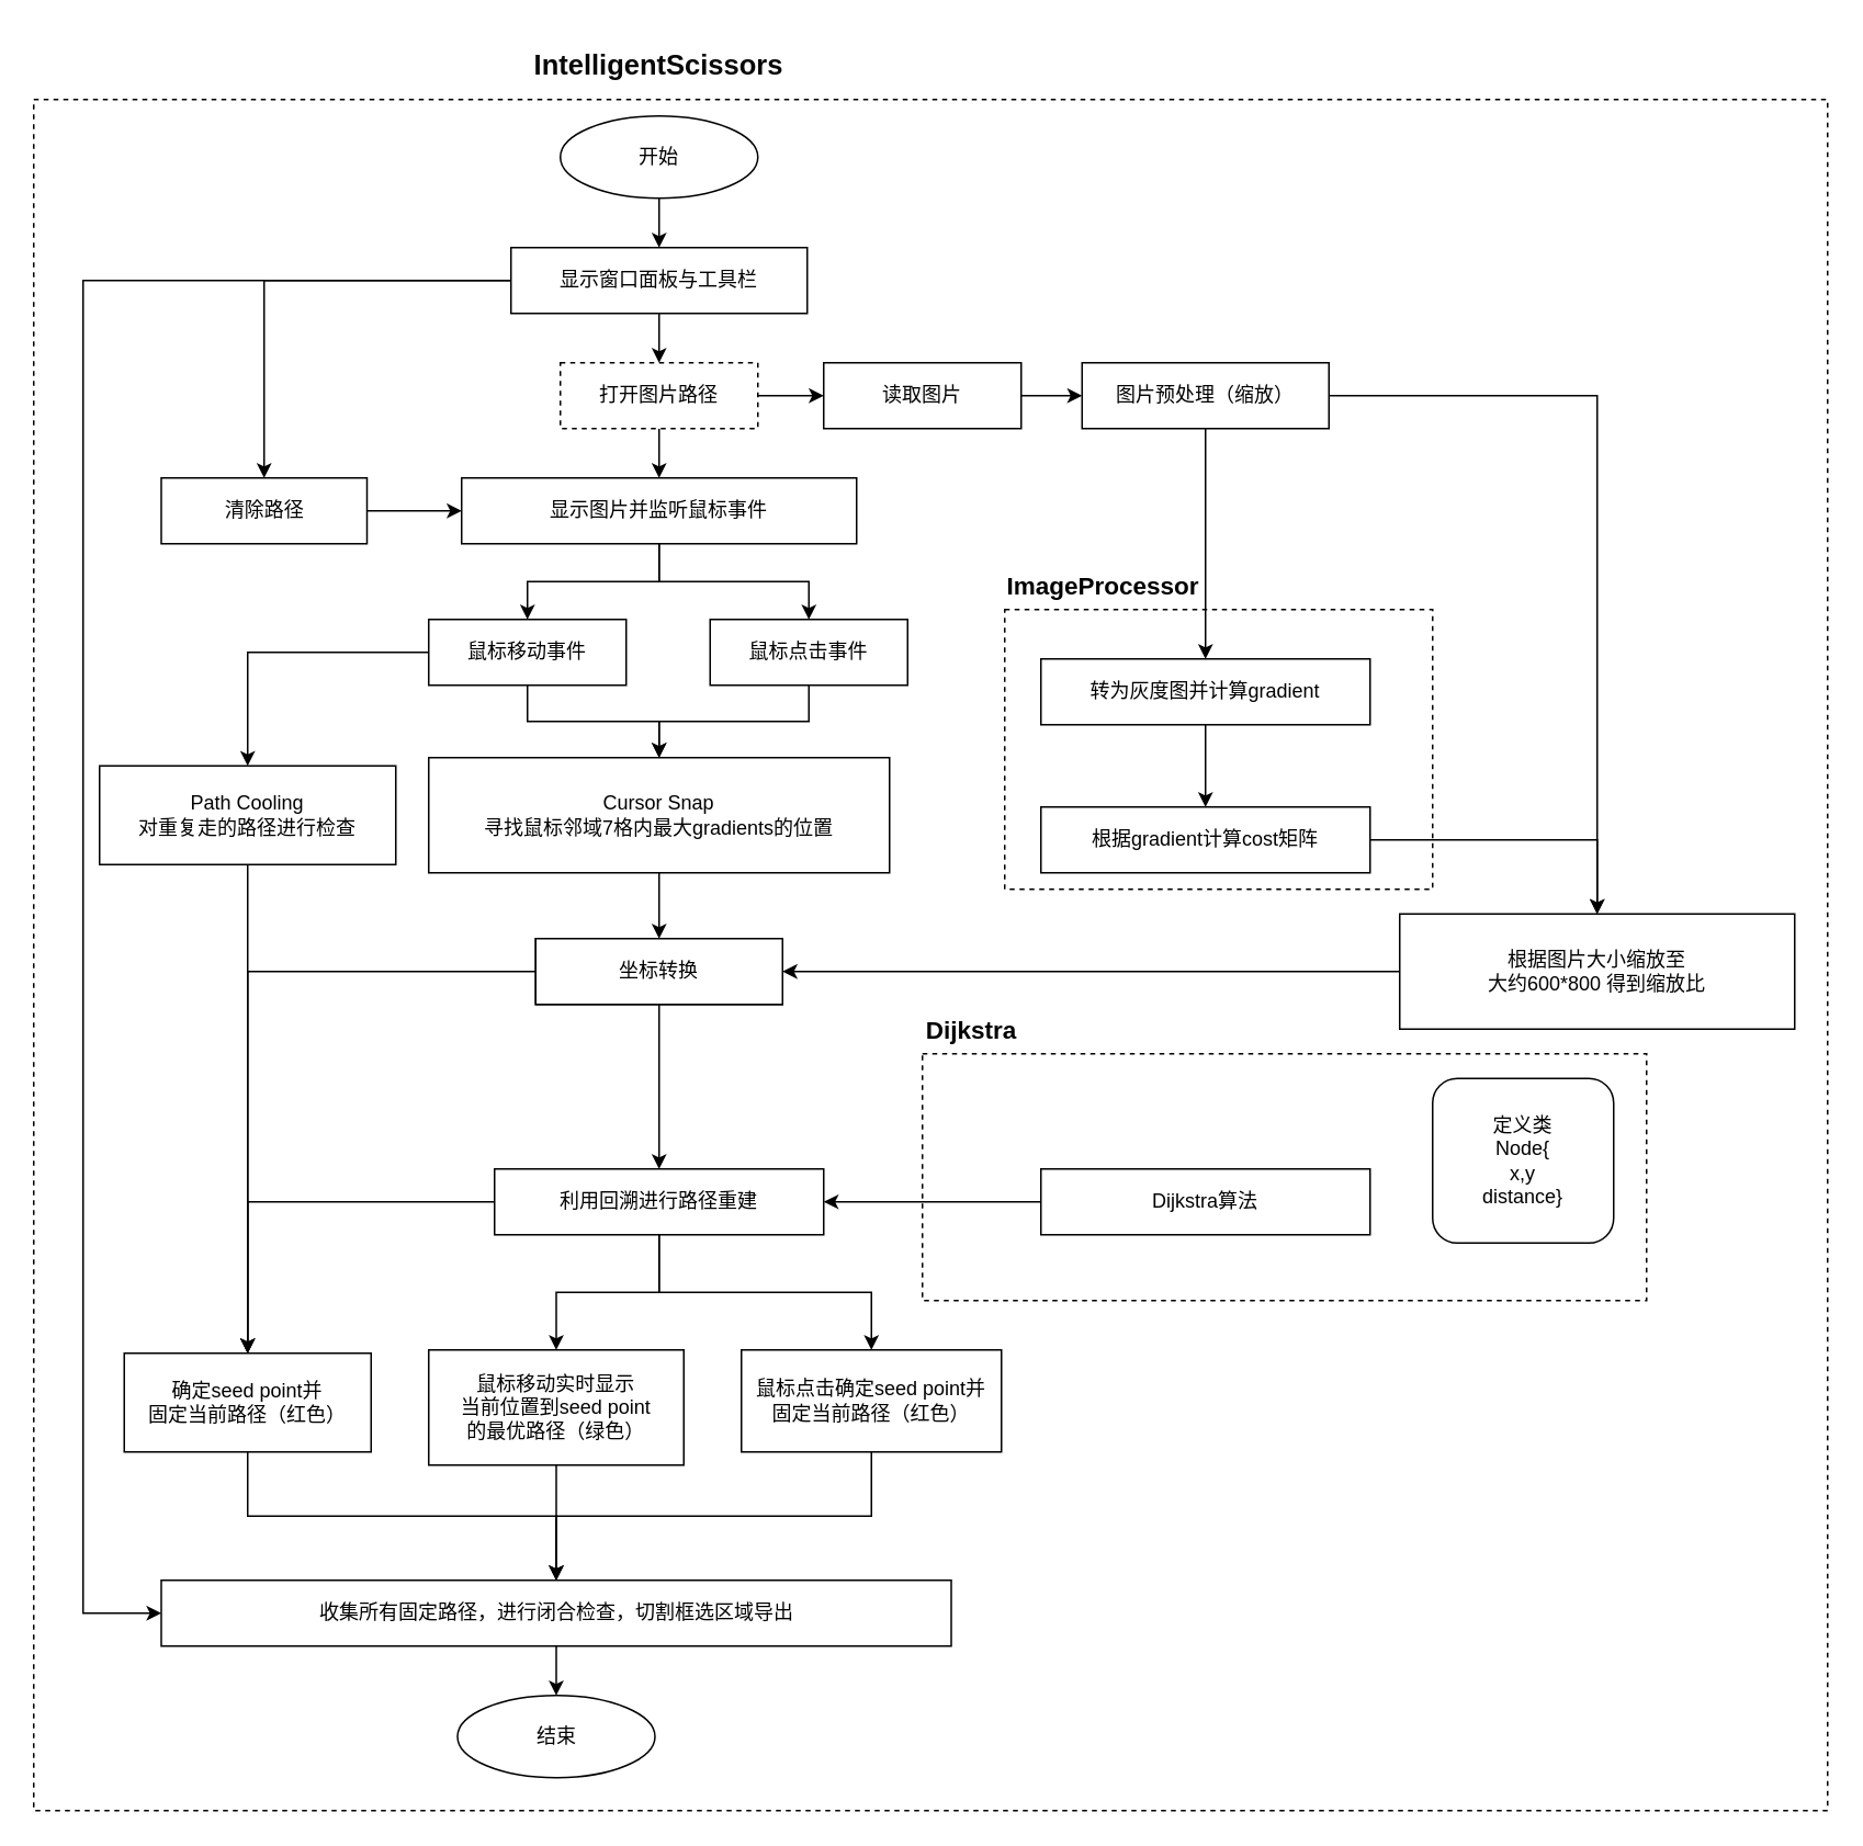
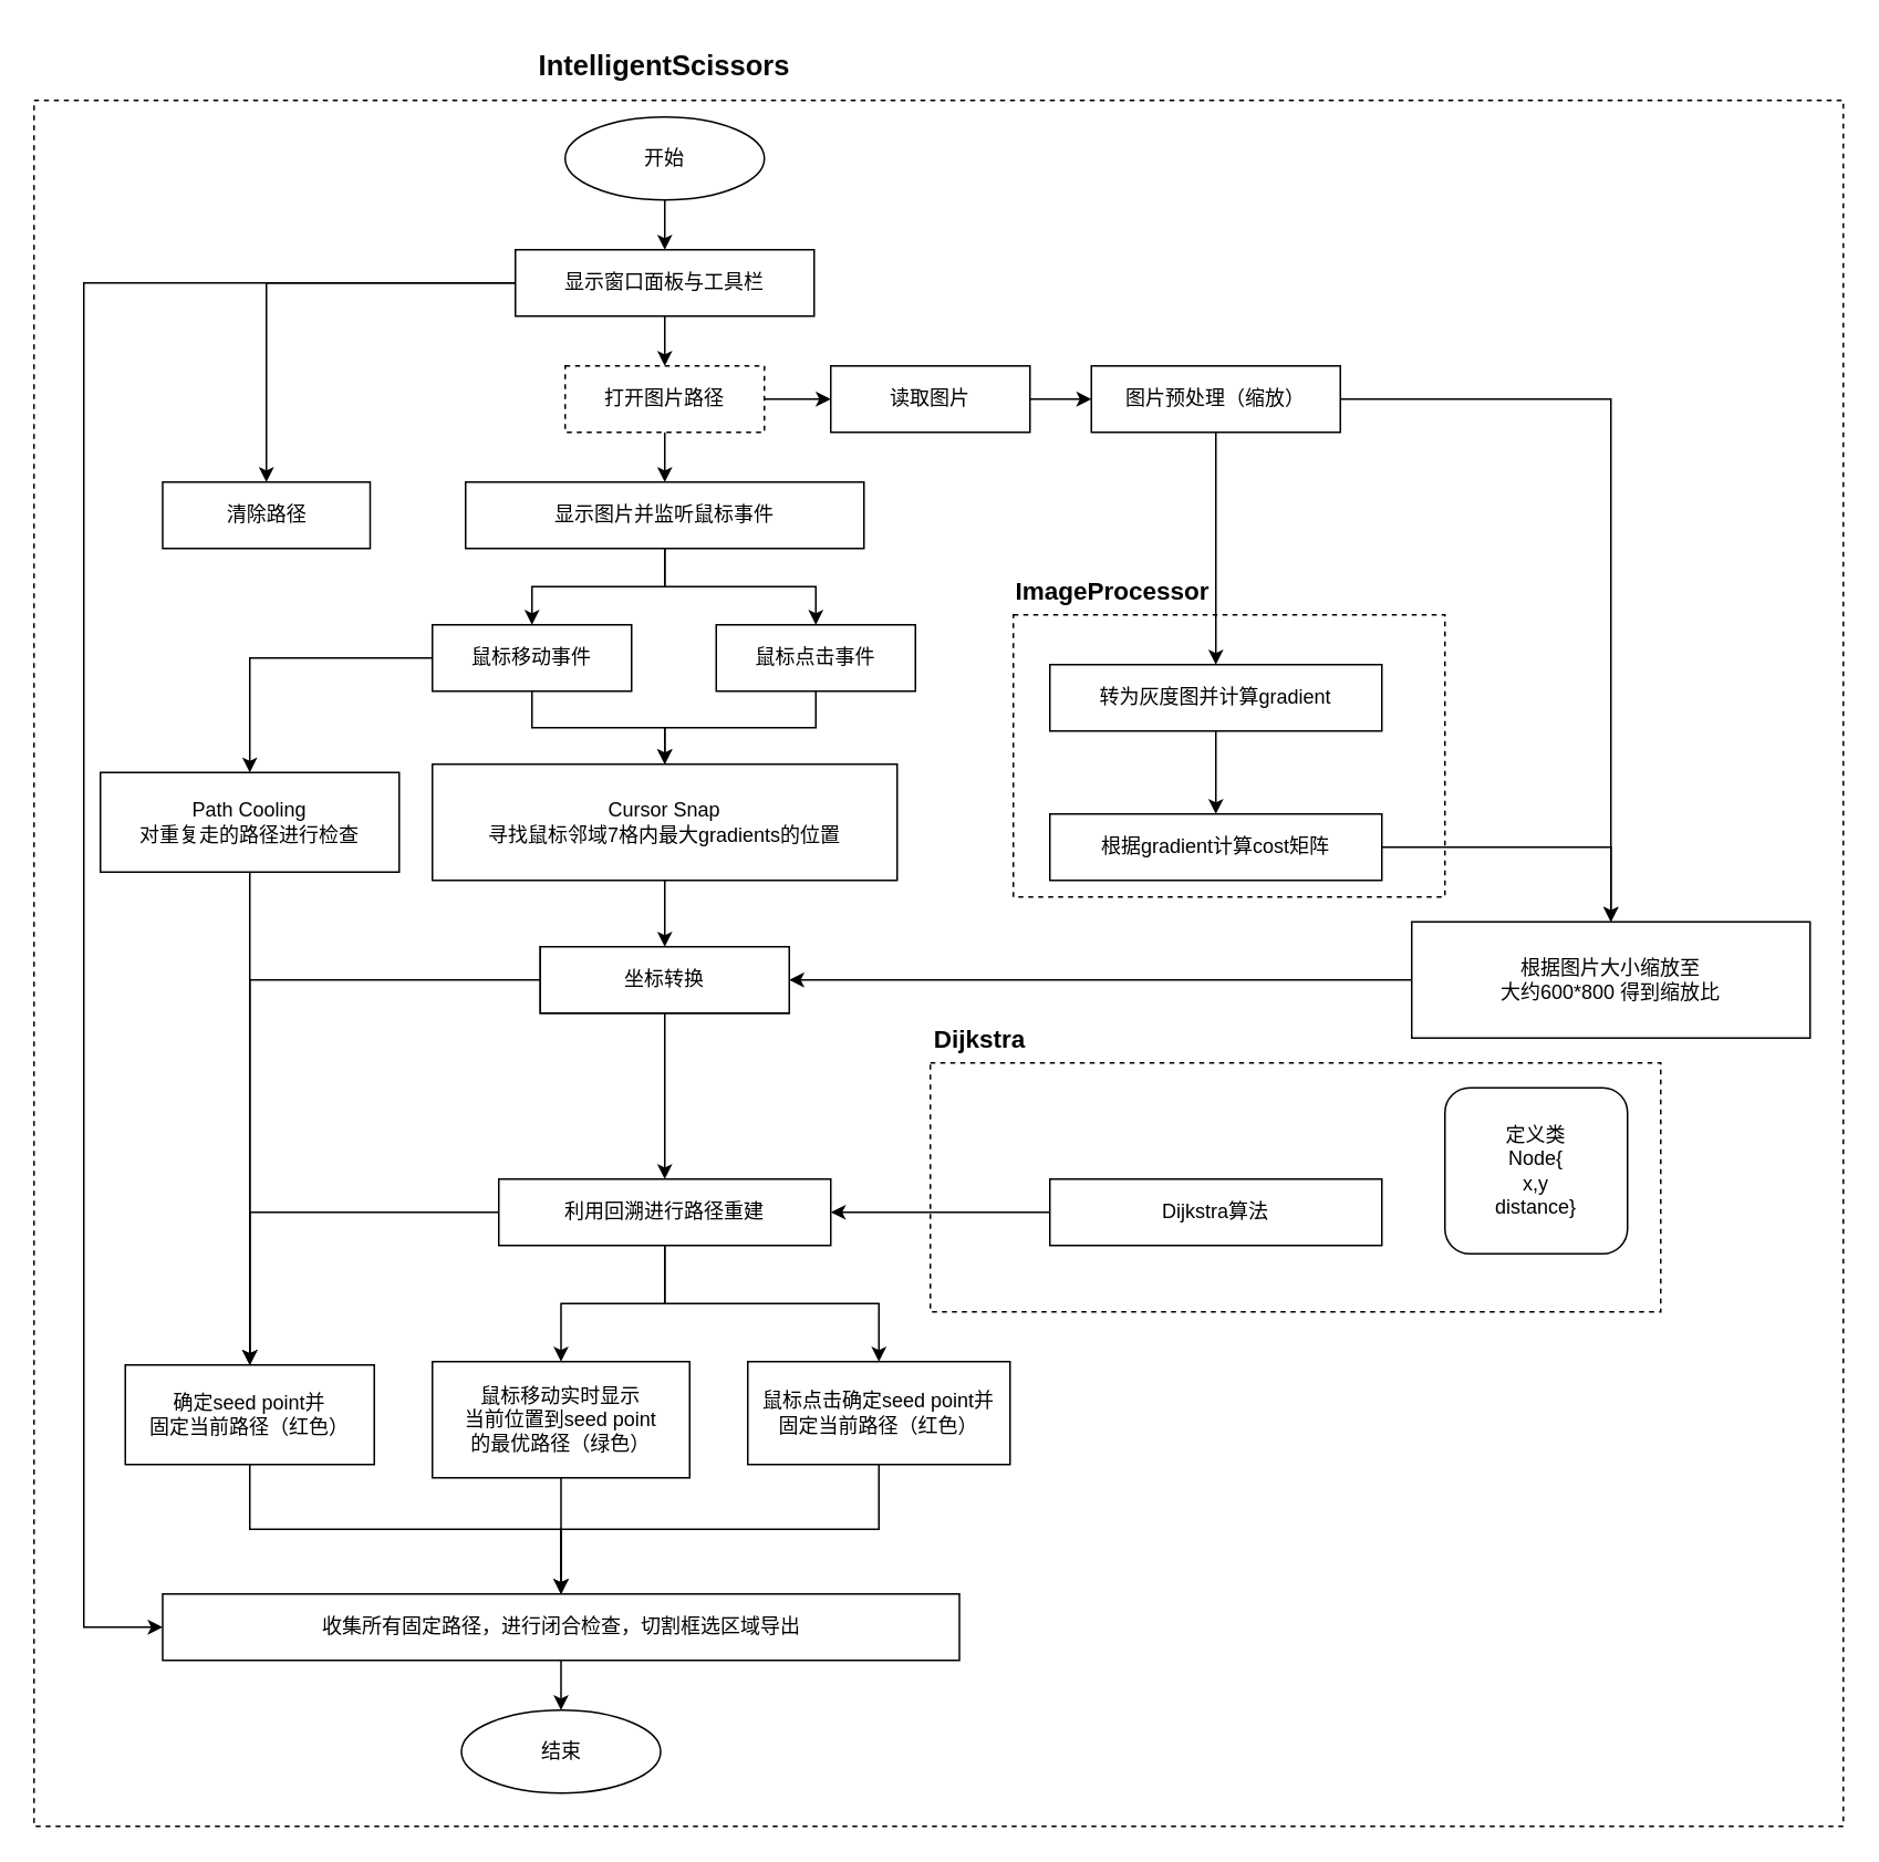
  <mxCell id="0" />
  <mxCell id="1" parent="0" />
  <mxCell id="2" value="" style="rounded=0;whiteSpace=wrap;html=1;dashed=1;" vertex="1" parent="1"><mxGeometry x="20" y="60" width="1090" height="1040" as="geometry" /></mxCell>
  <mxCell id="3" value="" style="rounded=0;whiteSpace=wrap;html=1;dashed=1;" vertex="1" parent="1"><mxGeometry x="560" y="640" width="440" height="150" as="geometry" /></mxCell>
  <mxCell id="4" value="" style="rounded=0;whiteSpace=wrap;html=1;dashed=1;" vertex="1" parent="1"><mxGeometry x="610" y="370" width="260" height="170" as="geometry" /></mxCell>
  <mxCell id="5" style="edgeStyle=orthogonalEdgeStyle;rounded=0;orthogonalLoop=1;jettySize=auto;html=1;entryX=0.5;entryY=0;entryDx=0;entryDy=0;" edge="1" parent="1" source="8" target="11"><mxGeometry relative="1" as="geometry" /></mxCell>
  <mxCell id="6" style="edgeStyle=orthogonalEdgeStyle;rounded=0;orthogonalLoop=1;jettySize=auto;html=1;" edge="1" parent="1" source="8" target="60"><mxGeometry relative="1" as="geometry" /></mxCell>
  <mxCell id="7" style="edgeStyle=orthogonalEdgeStyle;rounded=0;orthogonalLoop=1;jettySize=auto;html=1;entryX=0;entryY=0.5;entryDx=0;entryDy=0;" edge="1" parent="1" source="8" target="58"><mxGeometry relative="1" as="geometry"><mxPoint x="10" y="980" as="targetPoint" /><Array as="points"><mxPoint x="50" y="170" /><mxPoint x="50" y="980" /></Array></mxGeometry></mxCell>
  <mxCell id="8" value="显示窗口面板与工具栏" style="rounded=0;whiteSpace=wrap;html=1;" vertex="1" parent="1"><mxGeometry x="310" y="150" width="180" height="40" as="geometry" /></mxCell>
  <mxCell id="9" style="edgeStyle=orthogonalEdgeStyle;rounded=0;orthogonalLoop=1;jettySize=auto;html=1;exitX=1;exitY=0.5;exitDx=0;exitDy=0;entryX=0;entryY=0.5;entryDx=0;entryDy=0;" edge="1" parent="1" source="11" target="15"><mxGeometry relative="1" as="geometry" /></mxCell>
  <mxCell id="10" value="" style="edgeStyle=orthogonalEdgeStyle;rounded=0;orthogonalLoop=1;jettySize=auto;html=1;" edge="1" parent="1" source="11" target="23"><mxGeometry relative="1" as="geometry" /></mxCell>
  <mxCell id="11" value="打开图片路径" style="rounded=0;whiteSpace=wrap;html=1;dashed=1;" vertex="1" parent="1"><mxGeometry x="340" y="220" width="120" height="40" as="geometry" /></mxCell>
  <mxCell id="12" style="edgeStyle=orthogonalEdgeStyle;rounded=0;orthogonalLoop=1;jettySize=auto;html=1;exitX=0.5;exitY=1;exitDx=0;exitDy=0;entryX=0.5;entryY=0;entryDx=0;entryDy=0;" edge="1" parent="1" source="13" target="8"><mxGeometry relative="1" as="geometry" /></mxCell>
  <mxCell id="13" value="开始" style="ellipse;whiteSpace=wrap;html=1;" vertex="1" parent="1"><mxGeometry x="340" y="70" width="120" height="50" as="geometry" /></mxCell>
  <mxCell id="14" style="edgeStyle=orthogonalEdgeStyle;rounded=0;orthogonalLoop=1;jettySize=auto;html=1;" edge="1" parent="1" source="15" target="32"><mxGeometry relative="1" as="geometry" /></mxCell>
  <mxCell id="15" value="读取图片" style="rounded=0;whiteSpace=wrap;html=1;" vertex="1" parent="1"><mxGeometry x="500" y="220" width="120" height="40" as="geometry" /></mxCell>
  <mxCell id="16" value="" style="edgeStyle=orthogonalEdgeStyle;rounded=0;orthogonalLoop=1;jettySize=auto;html=1;" edge="1" parent="1" source="17" target="18"><mxGeometry relative="1" as="geometry" /></mxCell>
  <mxCell id="17" value="转为灰度图并计算gradient" style="rounded=0;whiteSpace=wrap;html=1;" vertex="1" parent="1"><mxGeometry x="632" y="400" width="200" height="40" as="geometry" /></mxCell>
  <mxCell id="18" value="根据gradient计算cost矩阵" style="rounded=0;whiteSpace=wrap;html=1;" vertex="1" parent="1"><mxGeometry x="632" y="490" width="200" height="40" as="geometry" /></mxCell>
  <mxCell id="19" style="edgeStyle=orthogonalEdgeStyle;rounded=0;orthogonalLoop=1;jettySize=auto;html=1;" edge="1" parent="1" source="18" target="48"><mxGeometry relative="1" as="geometry" /></mxCell>
  <mxCell id="20" value="&lt;div style=&quot;background-color: rgb(255, 255, 255); color: rgb(8, 8, 8);&quot;&gt;&lt;pre style=&quot;&quot;&gt;&lt;font style=&quot;font-size: 17px;&quot; face=&quot;Helvetica&quot;&gt;&lt;b style=&quot;&quot;&gt;IntelligentScissors&lt;/b&gt;&lt;/font&gt;&lt;font color=&quot;rgba(0, 0, 0, 0)&quot;&gt;&lt;/font&gt;&lt;/pre&gt;&lt;/div&gt;" style="text;html=1;align=center;verticalAlign=middle;whiteSpace=wrap;rounded=0;" vertex="1" parent="1"><mxGeometry x="310" y="20" width="180" height="40" as="geometry" /></mxCell>
  <mxCell id="21" style="edgeStyle=orthogonalEdgeStyle;rounded=0;orthogonalLoop=1;jettySize=auto;html=1;" edge="1" parent="1" source="23" target="26"><mxGeometry relative="1" as="geometry" /></mxCell>
  <mxCell id="22" style="edgeStyle=orthogonalEdgeStyle;rounded=0;orthogonalLoop=1;jettySize=auto;html=1;" edge="1" parent="1" source="23" target="28"><mxGeometry relative="1" as="geometry" /></mxCell>
  <mxCell id="23" value="显示图片并监听鼠标事件" style="rounded=0;whiteSpace=wrap;html=1;" vertex="1" parent="1"><mxGeometry x="280" y="290" width="240" height="40" as="geometry" /></mxCell>
  <mxCell id="24" style="edgeStyle=orthogonalEdgeStyle;rounded=0;orthogonalLoop=1;jettySize=auto;html=1;exitX=0.5;exitY=1;exitDx=0;exitDy=0;" edge="1" parent="1" source="26" target="43"><mxGeometry relative="1" as="geometry" /></mxCell>
  <mxCell id="25" style="edgeStyle=orthogonalEdgeStyle;rounded=0;orthogonalLoop=1;jettySize=auto;html=1;" edge="1" parent="1" source="26" target="41"><mxGeometry relative="1" as="geometry" /></mxCell>
  <mxCell id="26" value="鼠标移动事件" style="rounded=0;whiteSpace=wrap;html=1;" vertex="1" parent="1"><mxGeometry x="260" y="376" width="120" height="40" as="geometry" /></mxCell>
  <mxCell id="27" style="edgeStyle=orthogonalEdgeStyle;rounded=0;orthogonalLoop=1;jettySize=auto;html=1;" edge="1" parent="1" source="28" target="43"><mxGeometry relative="1" as="geometry" /></mxCell>
  <mxCell id="28" value="鼠标点击事件" style="rounded=0;whiteSpace=wrap;html=1;" vertex="1" parent="1"><mxGeometry x="431" y="376" width="120" height="40" as="geometry" /></mxCell>
  <mxCell id="29" value="&lt;font style=&quot;font-size: 15px;&quot;&gt;&lt;b style=&quot;&quot;&gt;ImageProcessor&lt;/b&gt;&lt;/font&gt;" style="text;html=1;align=center;verticalAlign=middle;whiteSpace=wrap;rounded=0;" vertex="1" parent="1"><mxGeometry x="620" y="340" width="100" height="30" as="geometry" /></mxCell>
  <mxCell id="30" style="edgeStyle=orthogonalEdgeStyle;rounded=0;orthogonalLoop=1;jettySize=auto;html=1;" edge="1" parent="1" source="32" target="17"><mxGeometry relative="1" as="geometry" /></mxCell>
  <mxCell id="31" style="edgeStyle=orthogonalEdgeStyle;rounded=0;orthogonalLoop=1;jettySize=auto;html=1;" edge="1" parent="1" source="32" target="48"><mxGeometry relative="1" as="geometry" /></mxCell>
  <mxCell id="32" value="图片预处理（缩放）" style="rounded=0;whiteSpace=wrap;html=1;" vertex="1" parent="1"><mxGeometry x="657" y="220" width="150" height="40" as="geometry" /></mxCell>
  <mxCell id="33" style="edgeStyle=orthogonalEdgeStyle;rounded=0;orthogonalLoop=1;jettySize=auto;html=1;" edge="1" parent="1" source="34" target="58"><mxGeometry relative="1" as="geometry" /></mxCell>
  <mxCell id="34" value="鼠标点击确定seed point并&lt;div&gt;固定当前路径（红色）&lt;/div&gt;" style="rounded=0;whiteSpace=wrap;html=1;" vertex="1" parent="1"><mxGeometry x="450" y="820" width="158" height="62" as="geometry" /></mxCell>
  <mxCell id="35" style="edgeStyle=orthogonalEdgeStyle;rounded=0;orthogonalLoop=1;jettySize=auto;html=1;" edge="1" parent="1" source="36" target="58"><mxGeometry relative="1" as="geometry" /></mxCell>
  <mxCell id="36" value="鼠标移动实时显示&lt;div&gt;当前位置&lt;span style=&quot;background-color: transparent; color: light-dark(rgb(0, 0, 0), rgb(255, 255, 255));&quot;&gt;到seed point&lt;/span&gt;&lt;/div&gt;&lt;div&gt;&lt;span style=&quot;background-color: transparent; color: light-dark(rgb(0, 0, 0), rgb(255, 255, 255));&quot;&gt;的最优路径&lt;/span&gt;&lt;span style=&quot;background-color: transparent; color: light-dark(rgb(0, 0, 0), rgb(255, 255, 255));&quot;&gt;（绿色）&lt;/span&gt;&lt;/div&gt;" style="rounded=0;whiteSpace=wrap;html=1;" vertex="1" parent="1"><mxGeometry x="260" y="820" width="155" height="70" as="geometry" /></mxCell>
  <mxCell id="37" style="edgeStyle=orthogonalEdgeStyle;rounded=0;orthogonalLoop=1;jettySize=auto;html=1;" edge="1" parent="1" source="38" target="52"><mxGeometry relative="1" as="geometry" /></mxCell>
  <mxCell id="38" value="Dijkstra算法" style="rounded=0;whiteSpace=wrap;html=1;" vertex="1" parent="1"><mxGeometry x="632" y="710" width="200" height="40" as="geometry" /></mxCell>
  <mxCell id="39" value="&lt;div&gt;定义类&lt;/div&gt;Node{&lt;div&gt;x,y&lt;/div&gt;&lt;div&gt;distance&lt;span style=&quot;background-color: transparent; color: light-dark(rgb(0, 0, 0), rgb(255, 255, 255));&quot;&gt;}&lt;/span&gt;&lt;/div&gt;" style="rounded=1;whiteSpace=wrap;html=1;" vertex="1" parent="1"><mxGeometry x="870" y="655" width="110" height="100" as="geometry" /></mxCell>
  <mxCell id="40" value="" style="edgeStyle=orthogonalEdgeStyle;rounded=0;orthogonalLoop=1;jettySize=auto;html=1;" edge="1" parent="1" source="41" target="55"><mxGeometry relative="1" as="geometry" /></mxCell>
  <mxCell id="41" value="Path Cooling&lt;div&gt;对重复走的路径进行检查&lt;/div&gt;" style="rounded=0;whiteSpace=wrap;html=1;" vertex="1" parent="1"><mxGeometry x="60" y="465" width="180" height="60" as="geometry" /></mxCell>
  <mxCell id="42" style="edgeStyle=orthogonalEdgeStyle;rounded=0;orthogonalLoop=1;jettySize=auto;html=1;" edge="1" parent="1" source="43" target="46"><mxGeometry relative="1" as="geometry" /></mxCell>
  <mxCell id="43" value="Cursor Snap&lt;div&gt;寻找鼠标邻域7格内最大gradients的位置&lt;/div&gt;" style="rounded=0;whiteSpace=wrap;html=1;" vertex="1" parent="1"><mxGeometry x="260" y="460" width="280" height="70" as="geometry" /></mxCell>
  <mxCell id="44" value="" style="edgeStyle=orthogonalEdgeStyle;rounded=0;orthogonalLoop=1;jettySize=auto;html=1;" edge="1" parent="1" source="46" target="52"><mxGeometry relative="1" as="geometry" /></mxCell>
  <mxCell id="45" style="edgeStyle=orthogonalEdgeStyle;rounded=0;orthogonalLoop=1;jettySize=auto;html=1;" edge="1" parent="1" source="46" target="55"><mxGeometry relative="1" as="geometry" /></mxCell>
  <mxCell id="46" value="坐标转换" style="rounded=0;whiteSpace=wrap;html=1;" vertex="1" parent="1"><mxGeometry x="325" y="570" width="150" height="40" as="geometry" /></mxCell>
  <mxCell id="47" style="edgeStyle=orthogonalEdgeStyle;rounded=0;orthogonalLoop=1;jettySize=auto;html=1;entryX=1;entryY=0.5;entryDx=0;entryDy=0;" edge="1" parent="1" source="48" target="46"><mxGeometry relative="1" as="geometry" /></mxCell>
  <mxCell id="48" value="根据图片大小缩放至&lt;div&gt;大约600*800&amp;nbsp;&lt;span style=&quot;background-color: transparent; color: light-dark(rgb(0, 0, 0), rgb(255, 255, 255));&quot;&gt;得到缩放比&lt;/span&gt;&lt;/div&gt;" style="rounded=0;whiteSpace=wrap;html=1;" vertex="1" parent="1"><mxGeometry x="850" y="555" width="240" height="70" as="geometry" /></mxCell>
  <mxCell id="49" style="edgeStyle=orthogonalEdgeStyle;rounded=0;orthogonalLoop=1;jettySize=auto;html=1;" edge="1" parent="1" source="52" target="36"><mxGeometry relative="1" as="geometry" /></mxCell>
  <mxCell id="50" style="edgeStyle=orthogonalEdgeStyle;rounded=0;orthogonalLoop=1;jettySize=auto;html=1;" edge="1" parent="1" source="52" target="34"><mxGeometry relative="1" as="geometry" /></mxCell>
  <mxCell id="51" style="edgeStyle=orthogonalEdgeStyle;rounded=0;orthogonalLoop=1;jettySize=auto;html=1;" edge="1" parent="1" source="52" target="55"><mxGeometry relative="1" as="geometry" /></mxCell>
  <mxCell id="52" value="利用回溯进行路径重建" style="rounded=0;whiteSpace=wrap;html=1;" vertex="1" parent="1"><mxGeometry x="300" y="710" width="200" height="40" as="geometry" /></mxCell>
  <mxCell id="53" value="&lt;font style=&quot;font-size: 15px;&quot;&gt;&lt;b&gt;Dijkstra&lt;/b&gt;&lt;/font&gt;" style="text;html=1;align=center;verticalAlign=middle;whiteSpace=wrap;rounded=0;" vertex="1" parent="1"><mxGeometry x="540" y="610" width="100" height="30" as="geometry" /></mxCell>
  <mxCell id="54" style="edgeStyle=orthogonalEdgeStyle;rounded=0;orthogonalLoop=1;jettySize=auto;html=1;" edge="1" parent="1" source="55" target="58"><mxGeometry relative="1" as="geometry" /></mxCell>
  <mxCell id="55" value="确定seed point并&lt;div&gt;固定当前路径（红色）&lt;/div&gt;" style="rounded=0;whiteSpace=wrap;html=1;" vertex="1" parent="1"><mxGeometry x="75" y="822" width="150" height="60" as="geometry" /></mxCell>
  <mxCell id="56" value="坐标转换" style="rounded=0;whiteSpace=wrap;html=1;" vertex="1" parent="1"><mxGeometry x="325" y="570" width="150" height="40" as="geometry" /></mxCell>
  <mxCell id="57" style="edgeStyle=orthogonalEdgeStyle;rounded=0;orthogonalLoop=1;jettySize=auto;html=1;" edge="1" parent="1" source="58" target="61"><mxGeometry relative="1" as="geometry" /></mxCell>
  <mxCell id="58" value="收集所有固定路径，进行闭合检查，切割框选区域导出" style="rounded=0;whiteSpace=wrap;html=1;" vertex="1" parent="1"><mxGeometry x="97.5" y="960" width="480" height="40" as="geometry" /></mxCell>
- <mxCell id="59" style="edgeStyle=orthogonalEdgeStyle;rounded=0;orthogonalLoop=1;jettySize=auto;html=1;" edge="1" parent="1" source="60" target="23"><mxGeometry relative="1" as="geometry" /></mxCell>
  <mxCell id="60" value="清除路径" style="rounded=0;whiteSpace=wrap;html=1;" vertex="1" parent="1"><mxGeometry x="97.5" y="290" width="125" height="40" as="geometry" /></mxCell>
  <mxCell id="61" value="结束" style="ellipse;whiteSpace=wrap;html=1;" vertex="1" parent="1"><mxGeometry x="277.5" y="1030" width="120" height="50" as="geometry" /></mxCell>
